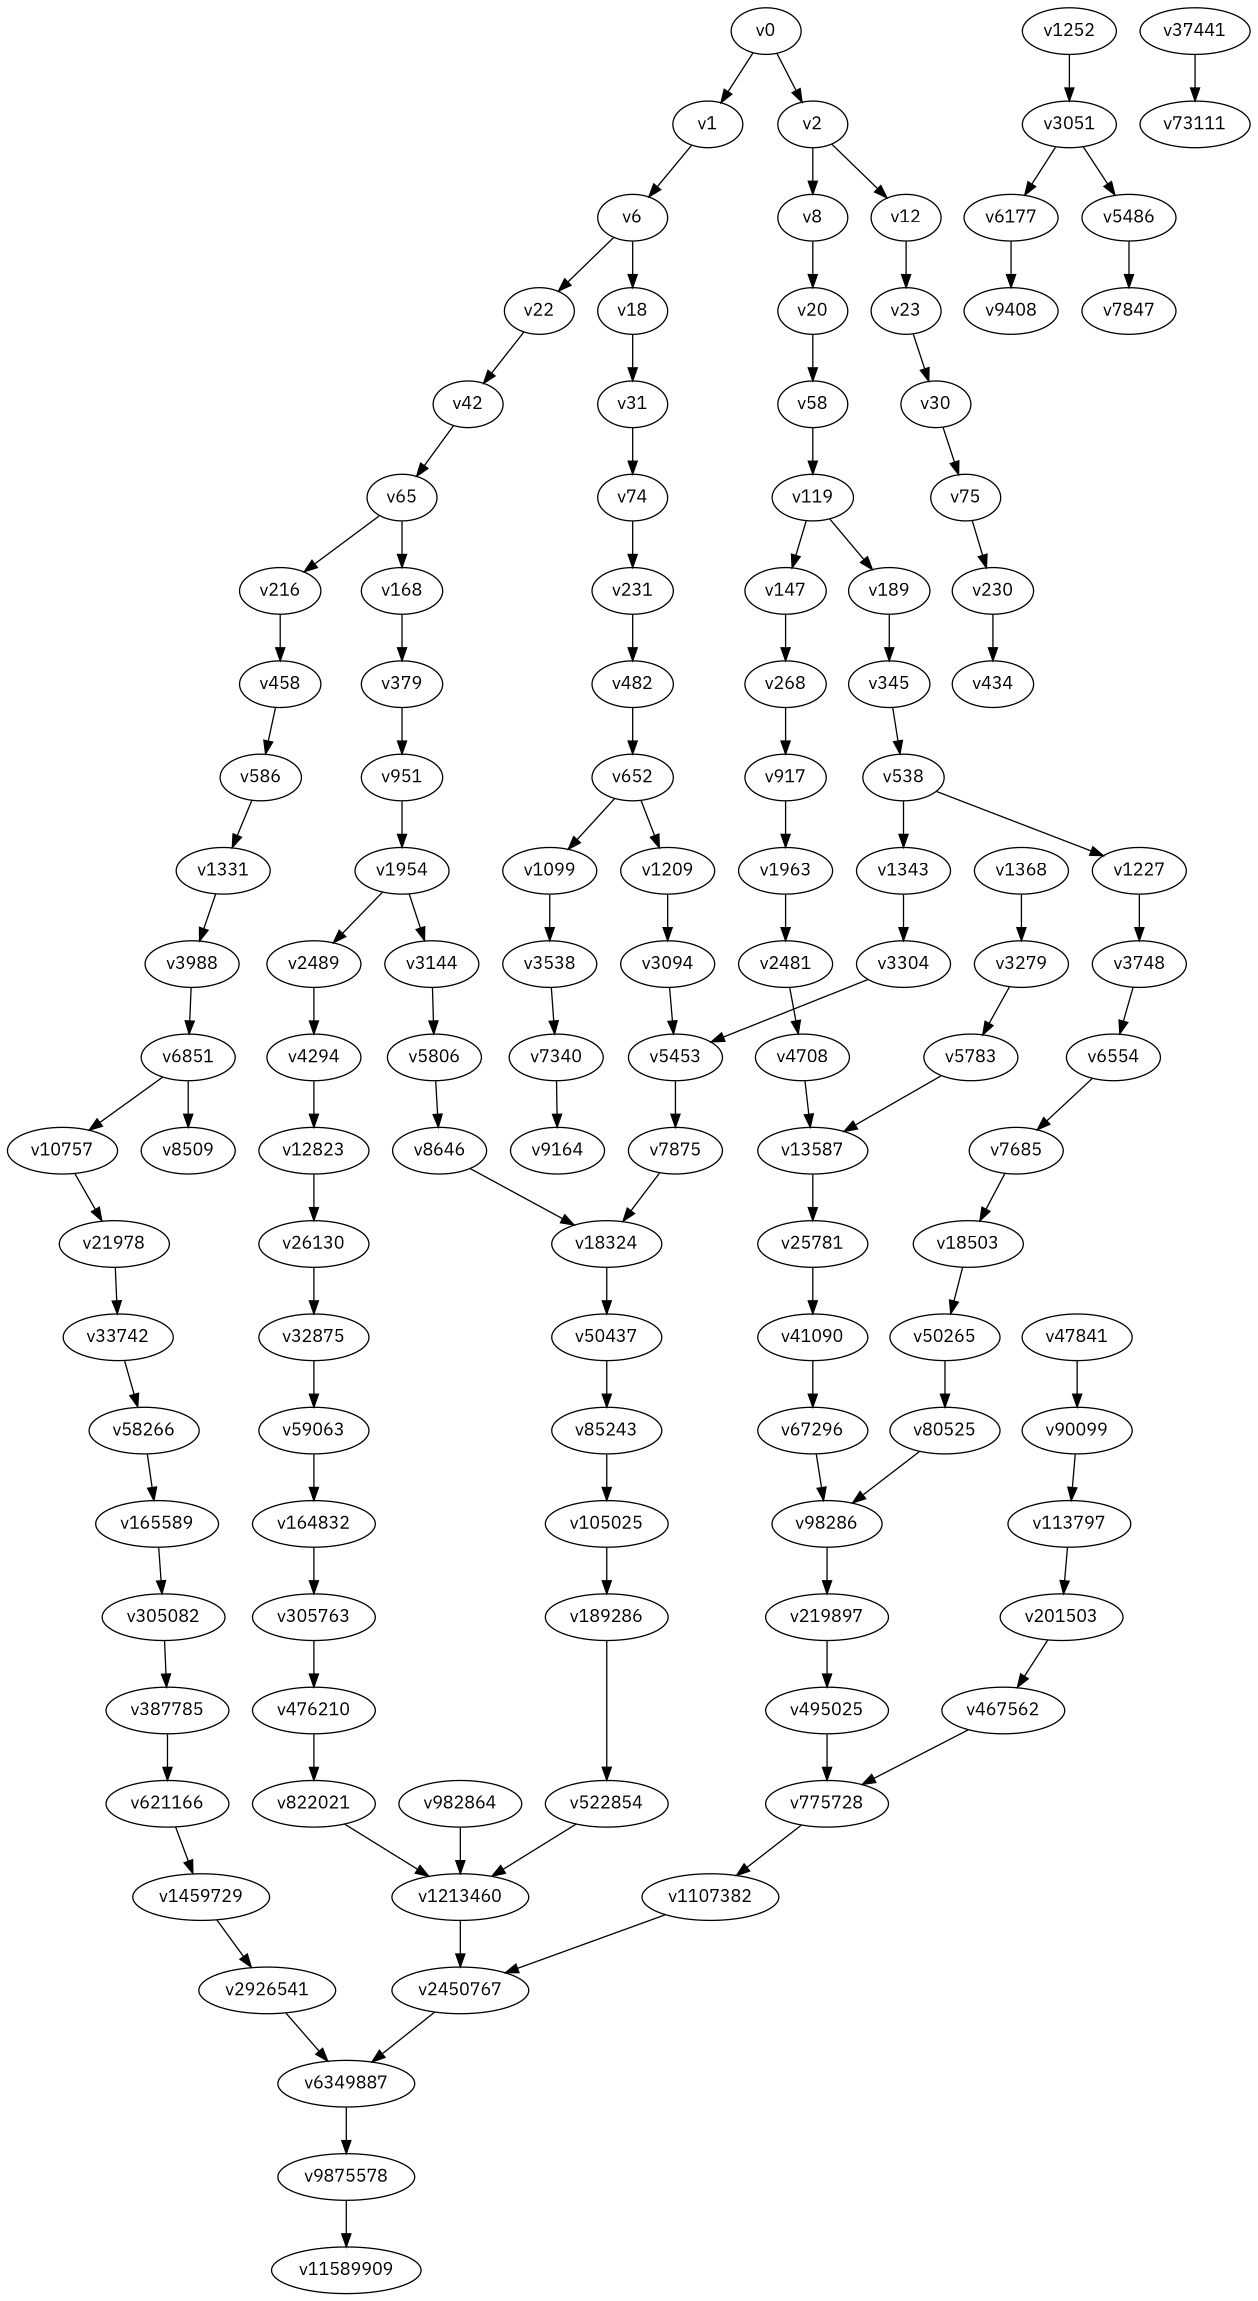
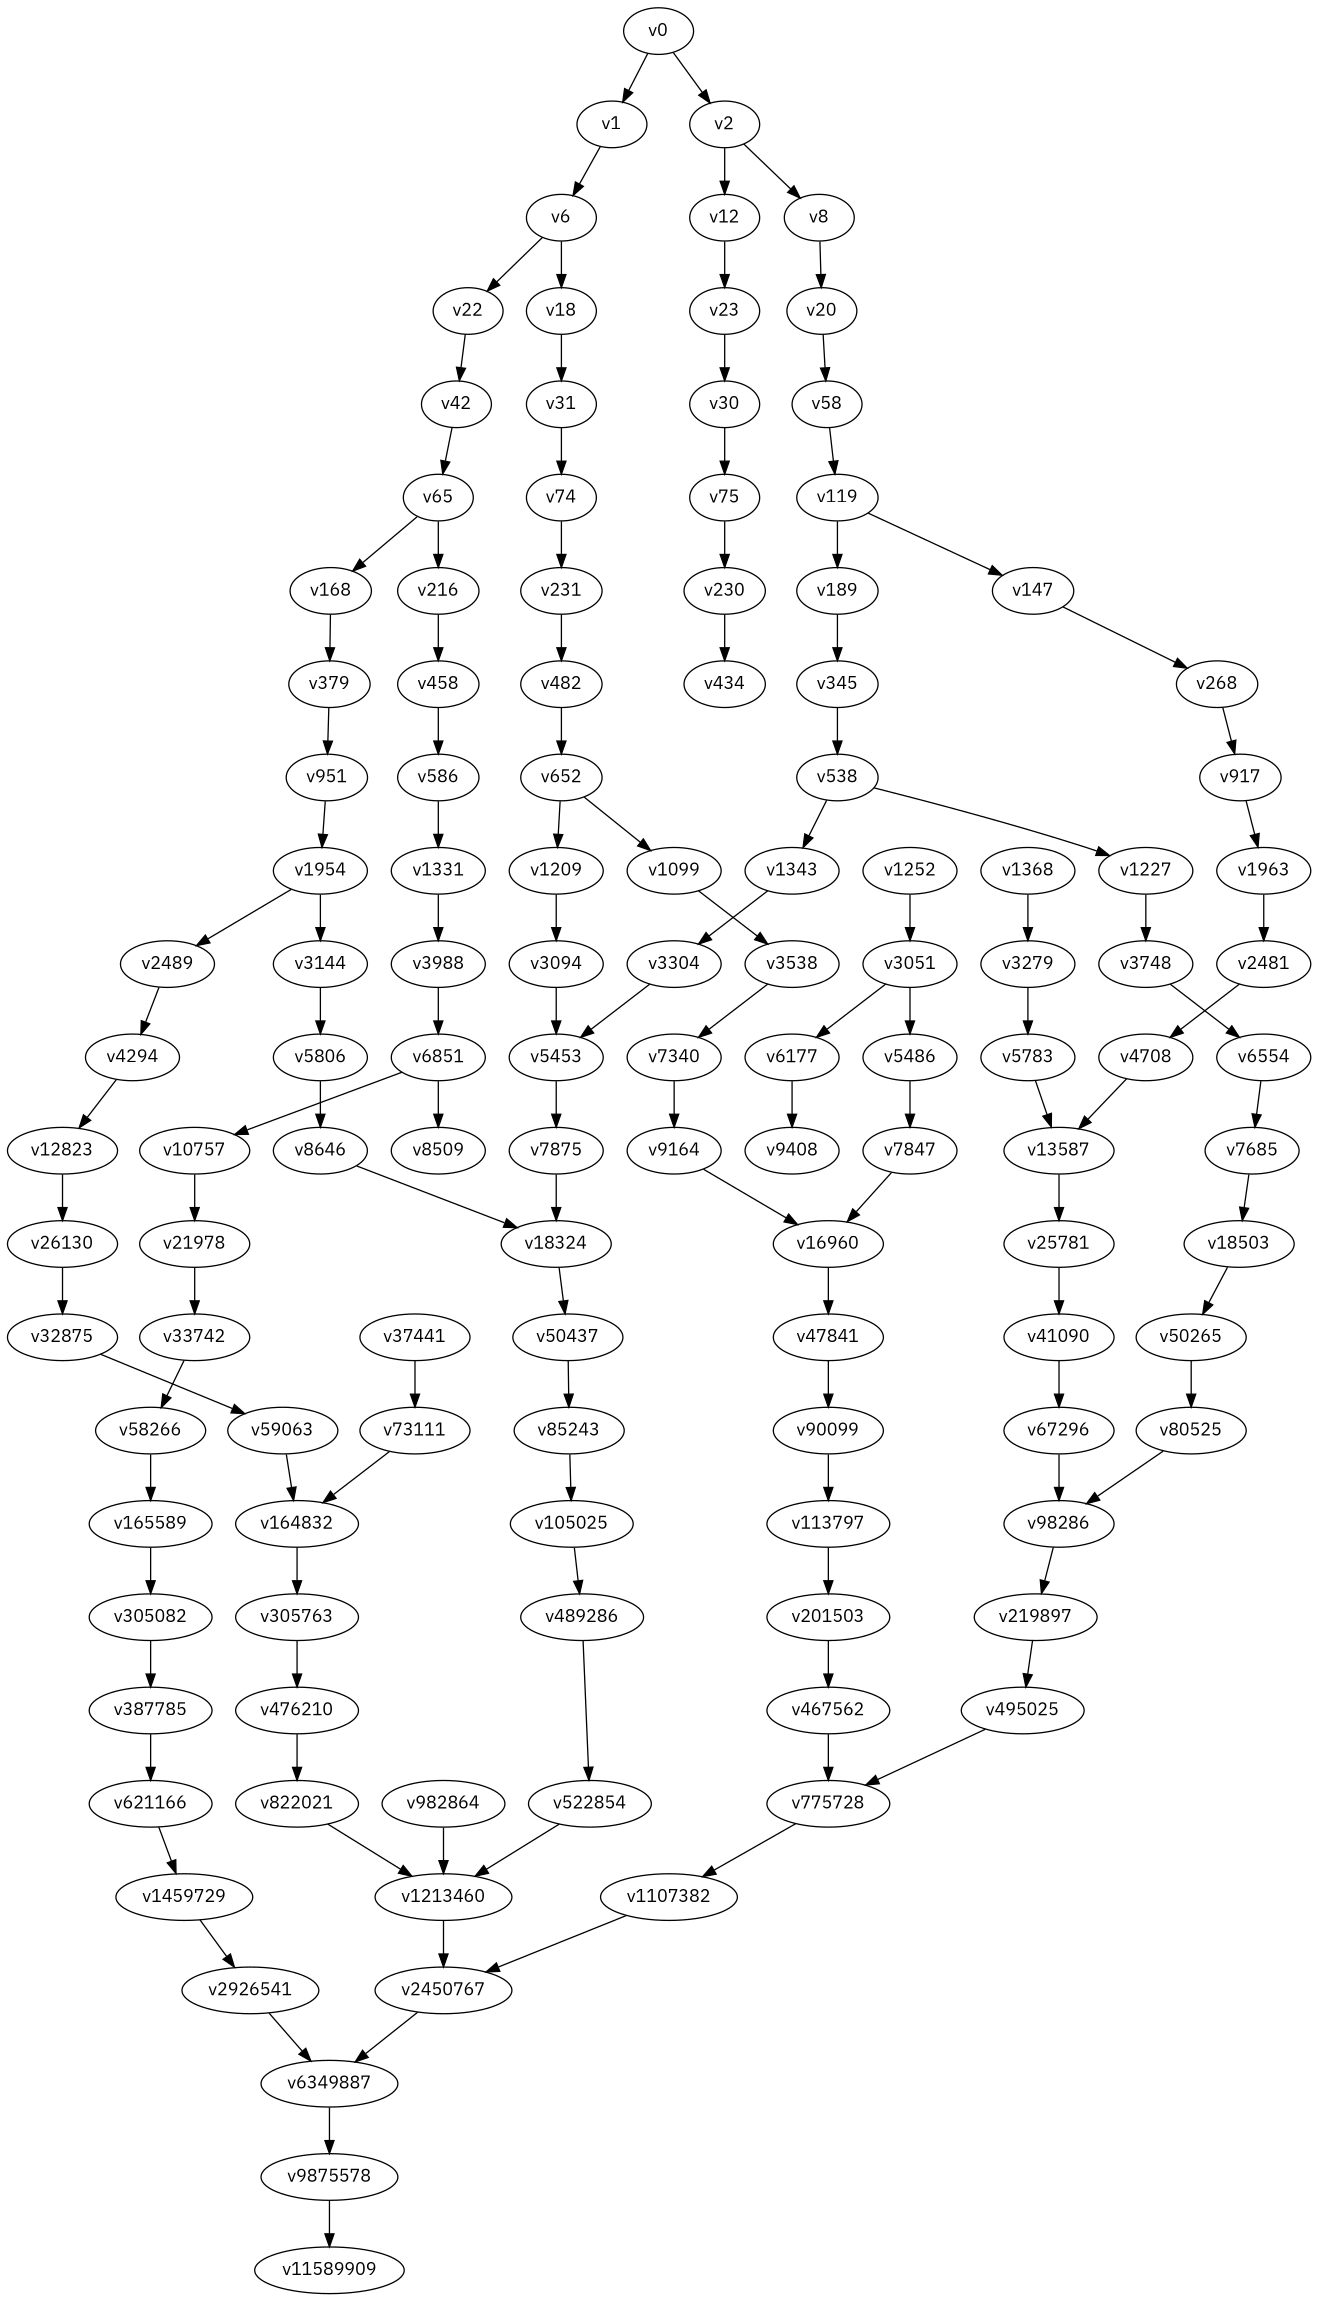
  digraph {
    fontname="IBM Plex Sans"
    node [fontname="IBM Plex Sans"]
    edge [fontname="IBM Plex Sans"]
    v0
    v1
    v2
    v6
    v8
    v12
    v18
    v22
    v20
    v23
    v7685
    v18503
    v50265
    v31
    v42
    v1252
    v3051
    v1368
    v3279
    v58
    v30
    v1459729
    v2926541
    v6349887
    v74
    v119
    v65
    v75
    v538
    v1227
    v1343
    v3748
    v3304
    v230
    v231
    v6177
    v9408
    v495025
    v775728
    v1107382
    v168
    v216
    v2450767
    v476210
    v822021
    v1213460
    v147
    v189
    v9875578
    v11589909
+   v16960
    v47841
    v90099
    v379
    v458
    v80525
    v3144
    v5806
    v8646
    v482
    v434
    v98286
    v305763
    v4708
    v13587
    v25781
    v522854
    v982864
    v467562
    v32875
    v59063
    v164832
    v26130
    v621166
    v105025
-   v189286
+   v189286 [label=v489286]
    v268
    v345
    v41090
    v67296
    v113797
    v201503
    v12823
    v652
    v1209
    v1099
    v3094
    v3538
    v219897
    v917
    v5783
    v6554
    v7847
    v951
    v7340
    v9164
    v18324
    v5453
    v6851
    v8509
    v10757
    v21978
    v50437
    v85243
    v4294
    v387785
    v165589
    v305082
    v586
    v5486
    v7875
    v1963
    v37441
    v73111
    v1331
    v3988
    v1954
    v2481
    v58266
    v2489
    v33742
    v0 -> v1
    v0 -> v2
    v1 -> v6
    v2 -> v8
    v2 -> v12
    v6 -> v18
    v6 -> v22
    v8 -> v20
    v12 -> v23
    v18 -> v31
    v22 -> v42
    v20 -> v58
    v23 -> v30
    v7685 -> v18503
    v18503 -> v50265
    v50265 -> v80525
    v31 -> v74
    v42 -> v65
    v1252 -> v3051
    v3051 -> v6177
    v3051 -> v5486
    v1368 -> v3279
    v3279 -> v5783
    v58 -> v119
    v30 -> v75
    v1459729 -> v2926541
    v2926541 -> v6349887
    v6349887 -> v9875578
    v74 -> v231
    v119 -> v147
    v119 -> v189
    v65 -> v168
    v65 -> v216
    v75 -> v230
    v538 -> v1227
    v538 -> v1343
    v1227 -> v3748
    v1343 -> v3304
    v3748 -> v6554
    v3304 -> v5453
    v230 -> v434
    v231 -> v482
    v6177 -> v9408
    v495025 -> v775728
    v775728 -> v1107382
    v1107382 -> v2450767
    v168 -> v379
    v216 -> v458
    v2450767 -> v6349887
    v476210 -> v822021
    v822021 -> v1213460
    v1213460 -> v2450767
    v147 -> v268
    v189 -> v345
    v9875578 -> v11589909
+   v16960 -> v47841
    v47841 -> v90099
    v90099 -> v113797
    v379 -> v951
    v458 -> v586
    v80525 -> v98286
    v3144 -> v5806
    v5806 -> v8646
    v8646 -> v18324
    v482 -> v652
    v98286 -> v219897
    v305763 -> v476210
    v4708 -> v13587
    v13587 -> v25781
    v25781 -> v41090
    v522854 -> v1213460
    v982864 -> v1213460
    v467562 -> v775728
    v32875 -> v59063
    v59063 -> v164832
    v164832 -> v305763
    v26130 -> v32875
    v621166 -> v1459729
    v105025 -> v189286
    v189286 -> v522854
    v268 -> v917
    v345 -> v538
    v41090 -> v67296
    v67296 -> v98286
    v113797 -> v201503
    v201503 -> v467562
    v12823 -> v26130
    v652 -> v1209
    v652 -> v1099
    v1209 -> v3094
    v1099 -> v3538
    v3094 -> v5453
    v3538 -> v7340
    v219897 -> v495025
    v917 -> v1963
    v5783 -> v13587
    v6554 -> v7685
+   v7847 -> v16960
    v951 -> v1954
    v7340 -> v9164
+   v9164 -> v16960
    v18324 -> v50437
    v5453 -> v7875
    v6851 -> v8509
    v6851 -> v10757
    v10757 -> v21978
    v21978 -> v33742
    v50437 -> v85243
    v85243 -> v105025
    v4294 -> v12823
    v387785 -> v621166
    v165589 -> v305082
    v305082 -> v387785
    v586 -> v1331
    v5486 -> v7847
    v7875 -> v18324
    v1963 -> v2481
    v37441 -> v73111
+   v73111 -> v164832
    v1331 -> v3988
    v3988 -> v6851
    v1954 -> v3144
    v1954 -> v2489
    v2481 -> v4708
    v58266 -> v165589
    v2489 -> v4294
    v33742 -> v58266
  }
